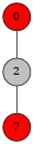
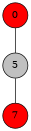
  graph {
    node [fillcolor=red shape=circle style=filled]
    0
-   2 [fillcolor=gray]
+   2 [fillcolor=gray label=5]
    7
    0 -- 2
    2 -- 7
  }
